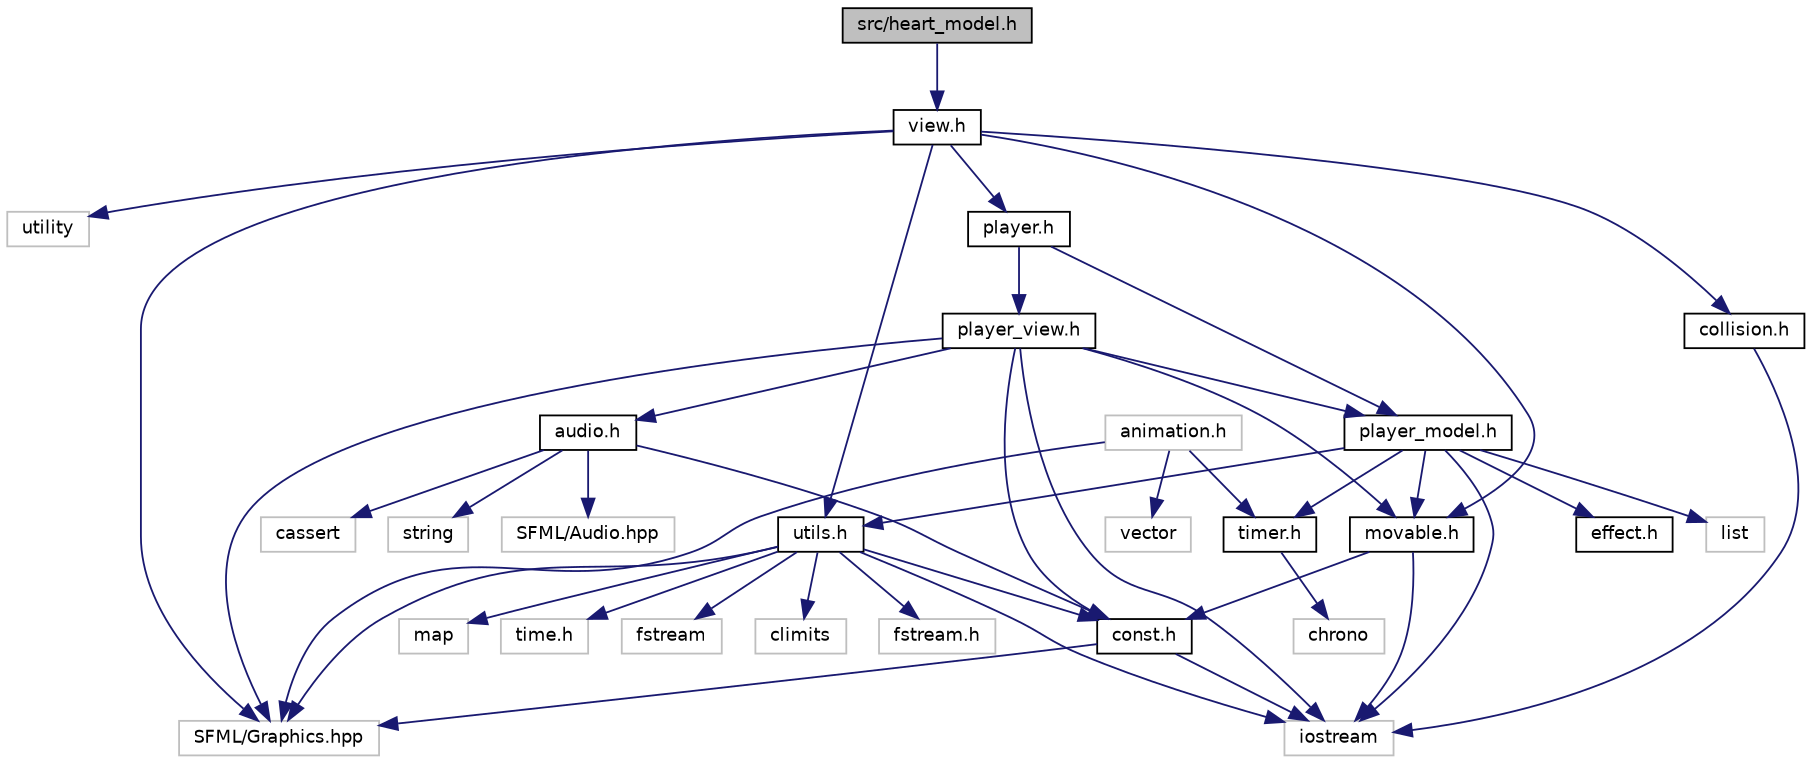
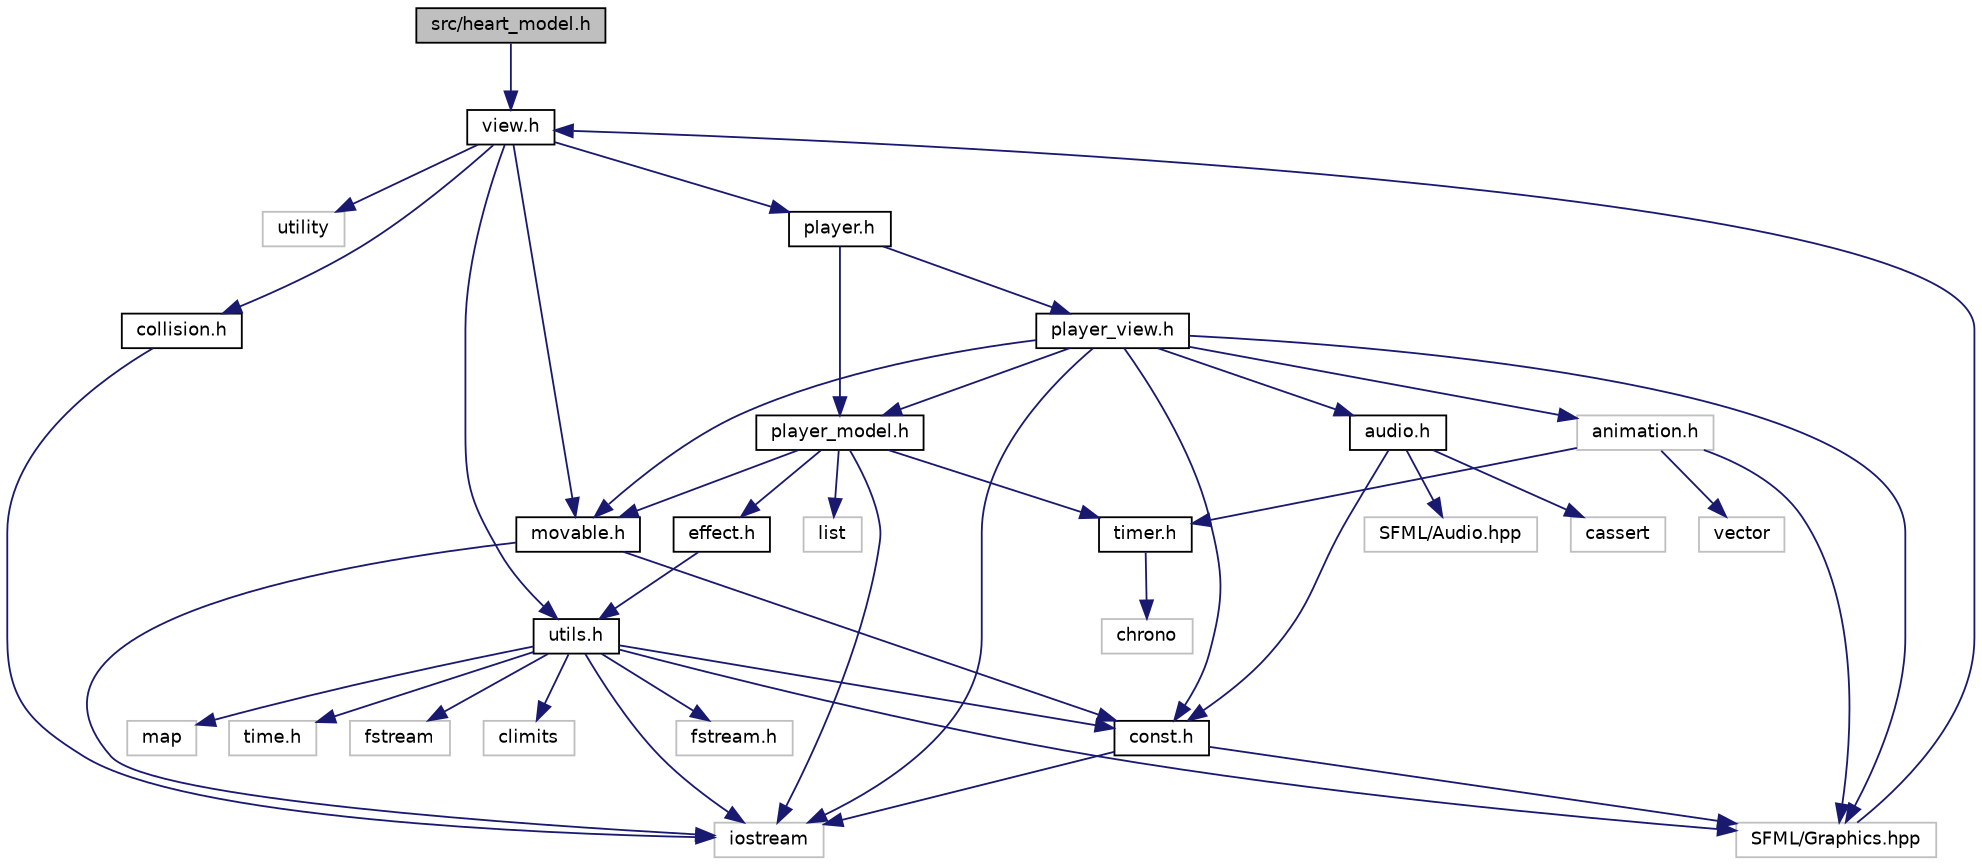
  digraph {
    node [color=grey75 fillcolor=white fontname=Helvetica fontsize=10 shape=record style=filled]
    edge [color=midnightblue fontname=Helvetica fontsize=10 labelfontname=Helvetica labelfontsize=10 style=solid]
    n1 [color=black fillcolor=grey75 fontcolor=black height=0.2 label="src/heart_model.h" width=0.4]
    n2 [color=black height=0.2 label="view.h" width=0.4]
    n3 [height=0.2 label=utility width=0.4]
    n4 [height=0.2 label="SFML/Graphics.hpp" width=0.4]
    n5 [color=black height=0.2 label="player.h" width=0.4]
    n6 [color=black height=0.2 label="movable.h" width=0.4]
    n7 [color=black height=0.2 label="utils.h" width=0.4]
    n8 [color=black height=0.2 label="collision.h" width=0.4]
    n9 [color=black height=0.2 label="player_model.h" width=0.4]
    n10 [color=black height=0.2 label="player_view.h" width=0.4]
    n11 [height=0.2 label=iostream width=0.4]
    n12 [color=black height=0.2 label="const.h" width=0.4]
    n13 [height=0.2 label="time.h" width=0.4]
    n14 [height=0.2 label=fstream width=0.4]
    n15 [height=0.2 label=climits width=0.4]
    n16 [height=0.2 label="fstream.h" width=0.4]
    n17 [height=0.2 label=map width=0.4]
    n18 [color=black height=0.2 label="timer.h" width=0.4]
    n19 [color=black height=0.2 label="effect.h" width=0.4]
    n20 [height=0.2 label=list width=0.4]
    n21 [height=0.2 label="animation.h" width=0.4]
    n22 [color=black height=0.2 label="audio.h" width=0.4]
    n23 [height=0.2 label=chrono width=0.4]
    n24 [height=0.2 label=vector width=0.4]
    n25 [height=0.2 label="SFML/Audio.hpp" width=0.4]
    n26 [height=0.2 label=cassert width=0.4]
-   n27 [height=0.2 label=string width=0.4]
    n1 -> n2
    n2 -> n3
-   n2 -> n4
+   n4 -> n2
    n2 -> n5
    n2 -> n6
    n2 -> n7
    n2 -> n8
    n5 -> n9
    n5 -> n10
    n6 -> n11
    n6 -> n12
    n7 -> n4
    n7 -> n11
    n7 -> n12
    n7 -> n13
    n7 -> n14
    n7 -> n15
    n7 -> n16
    n7 -> n17
    n8 -> n11
    n9 -> n6
-   n9 -> n7
+   n19 -> n7
    n9 -> n11
    n9 -> n18
    n9 -> n19
    n9 -> n20
    n10 -> n4
    n10 -> n6
    n10 -> n9
    n10 -> n11
    n10 -> n12
+   n10 -> n21
    n10 -> n22
    n12 -> n4
    n12 -> n11
    n18 -> n23
    n21 -> n4
    n21 -> n18
    n21 -> n24
    n22 -> n12
    n22 -> n25
    n22 -> n26
-   n22 -> n27
  }
